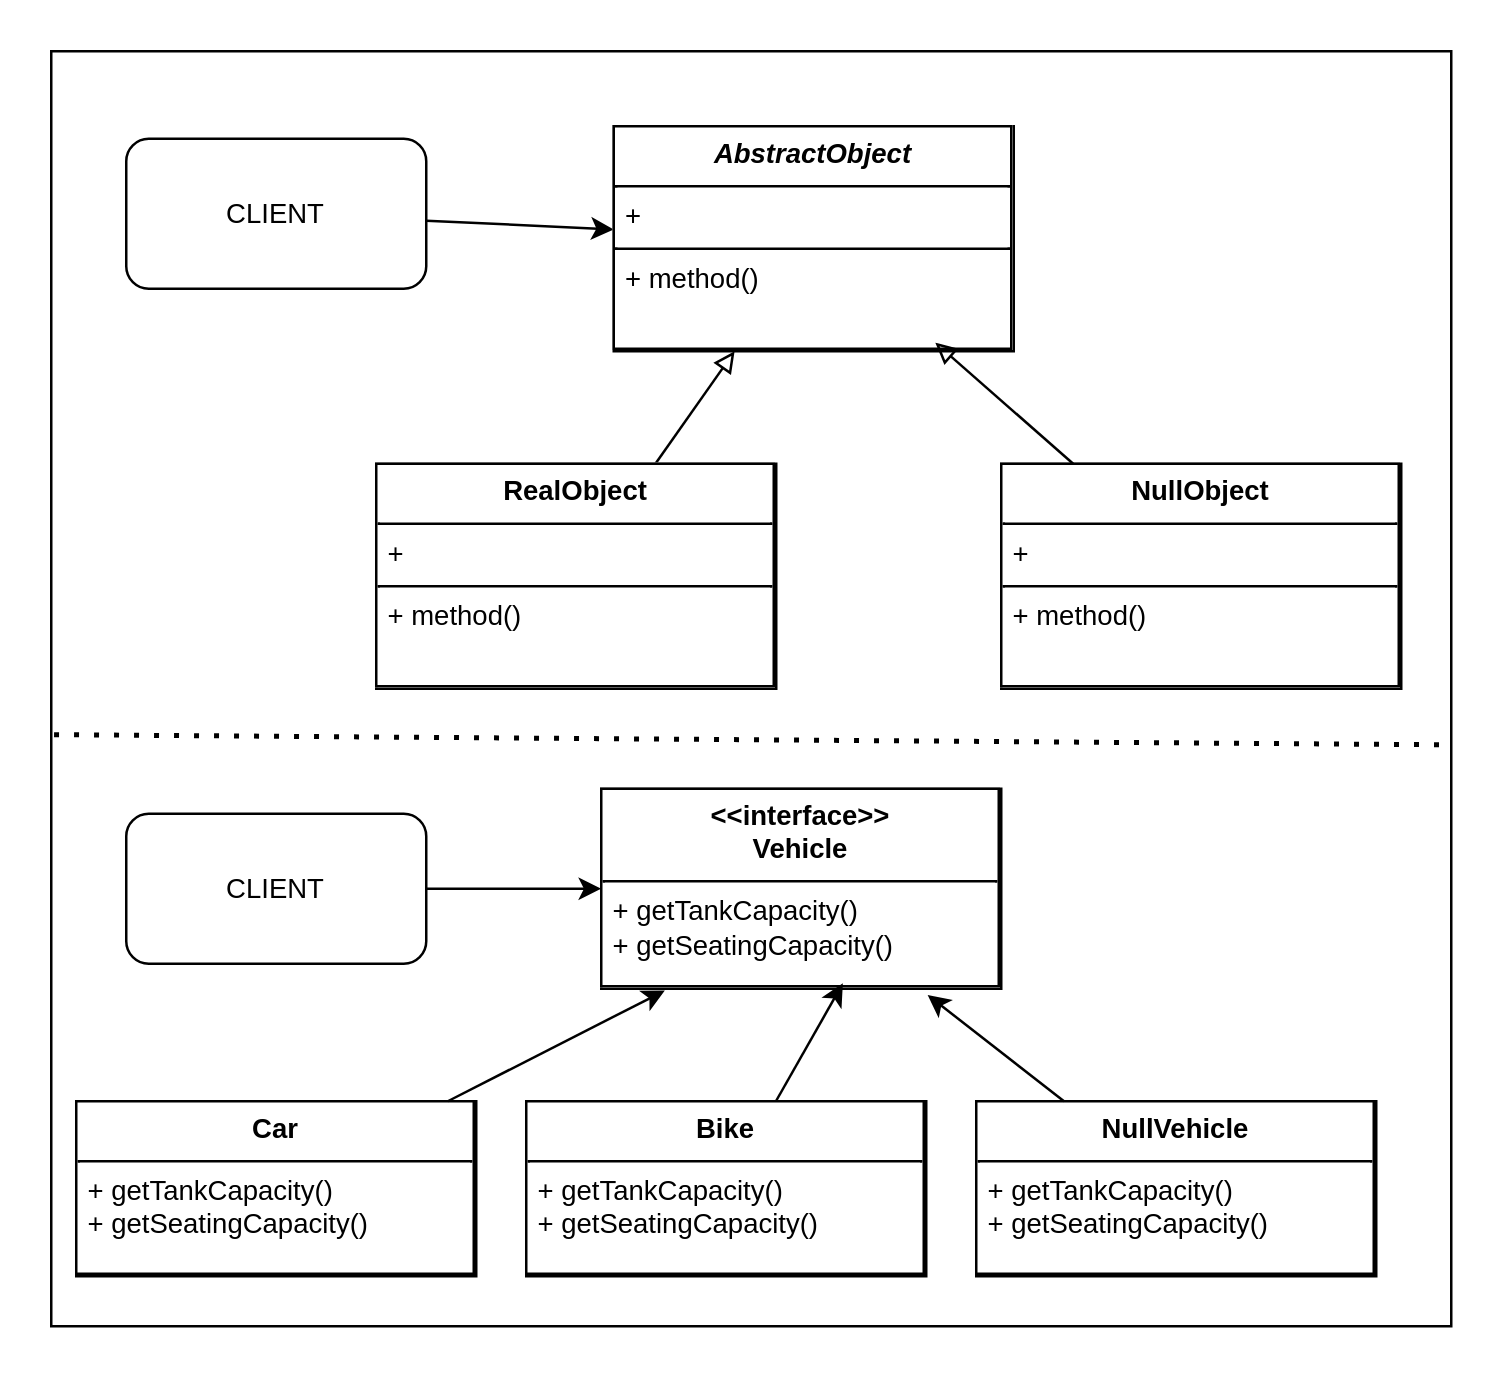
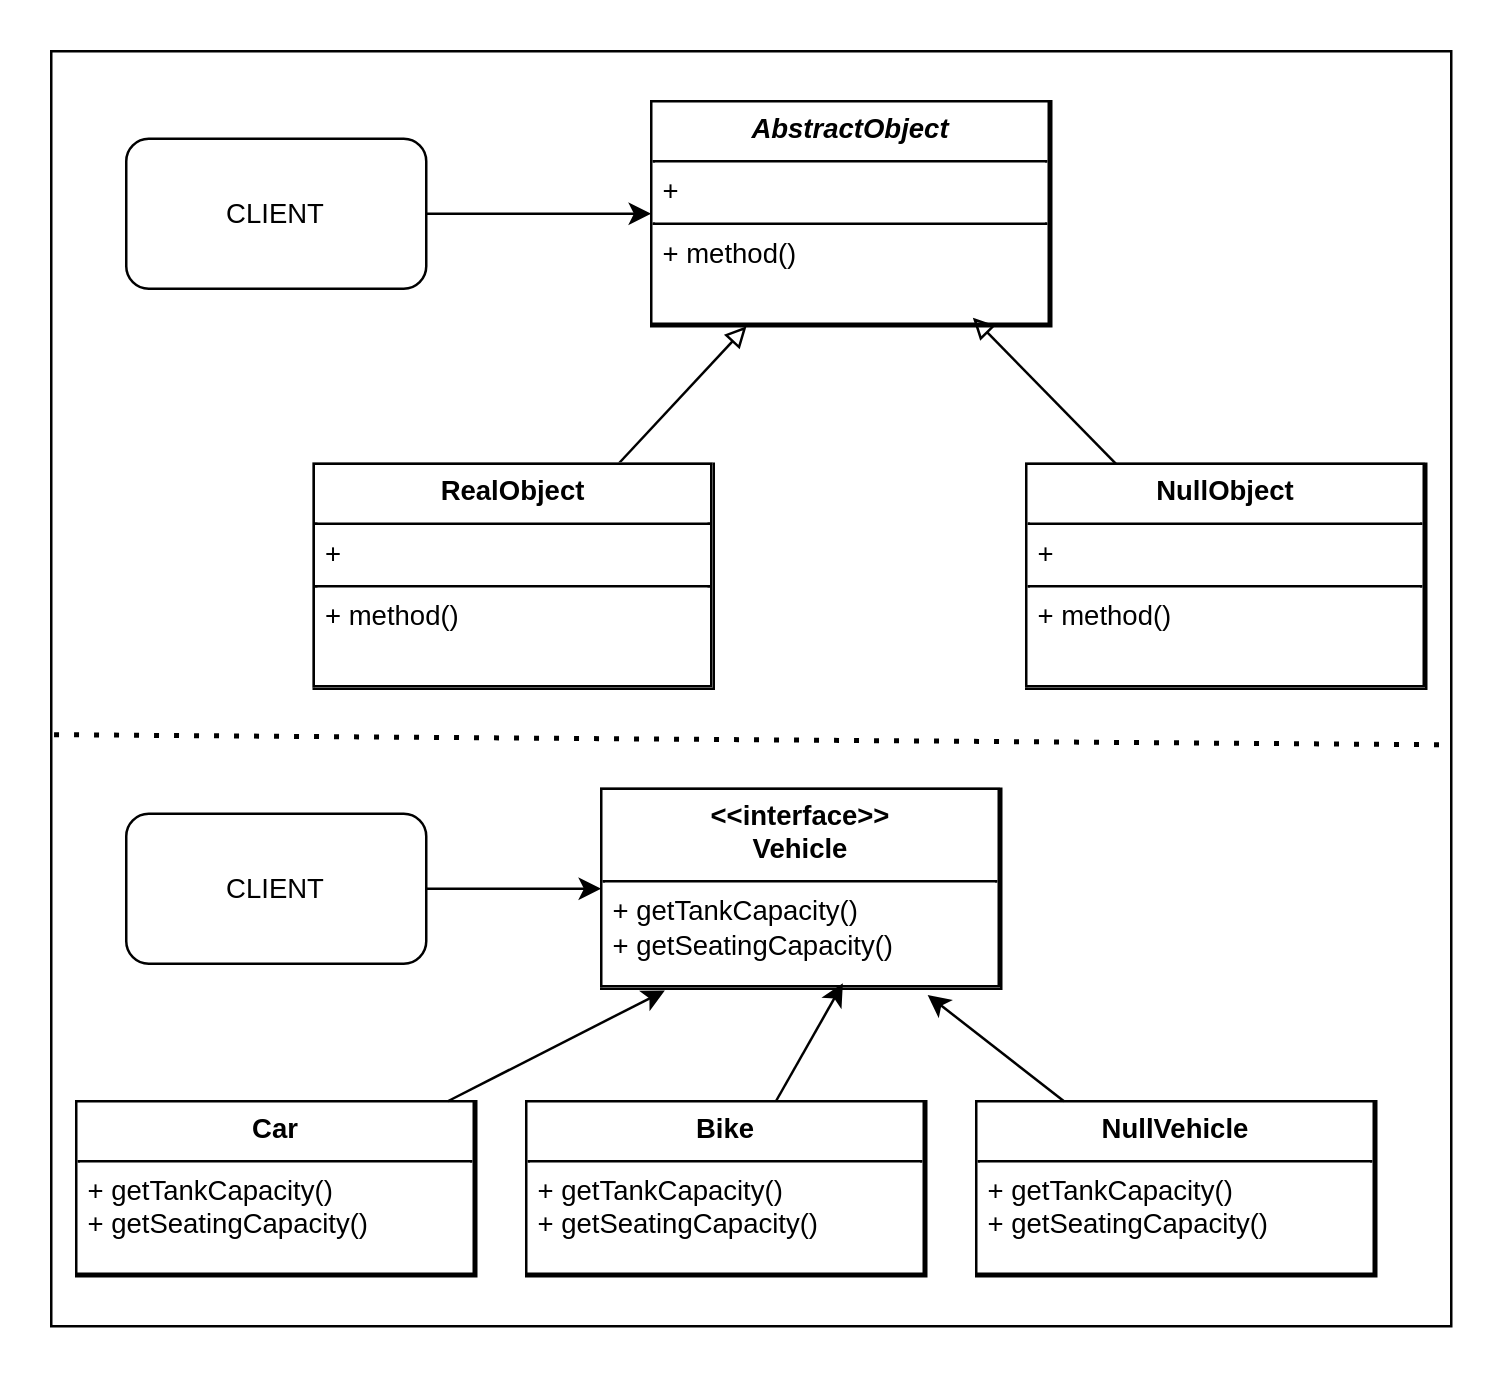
  <mxCell id="0" />
  <mxCell id="1" parent="0" />
  <mxCell id="2" value="" style="rounded=0;whiteSpace=wrap;html=1;strokeColor=default;align=left;verticalAlign=top;fontFamily=Helvetica;fontSize=11;fontColor=default;labelBorderColor=default;labelBackgroundColor=default;fillColor=default;" vertex="1" parent="1"><mxGeometry x="20" y="20" width="560" height="510" as="geometry" /></mxCell>
  <mxCell id="3" value="" style="edgeStyle=none;shape=connector;rounded=0;orthogonalLoop=1;jettySize=auto;html=1;strokeColor=default;align=center;verticalAlign=middle;fontFamily=Helvetica;fontSize=11;fontColor=default;labelBorderColor=default;labelBackgroundColor=default;endArrow=classic;" edge="1" parent="1" source="4" target="5"><mxGeometry relative="1" as="geometry" /></mxCell>
  <mxCell id="4" value="CLIENT" style="rounded=1;whiteSpace=wrap;html=1;fontFamily=Helvetica;fontSize=11;fontColor=default;labelBackgroundColor=default;" vertex="1" parent="1"><mxGeometry x="50" y="55" width="120" height="60" as="geometry" /></mxCell>
- <mxCell id="5" value="&lt;p style=&quot;margin:0px;margin-top:4px;text-align:center;&quot;&gt;&lt;b&gt;&lt;i&gt;AbstractObject&lt;/i&gt;&lt;/b&gt;&lt;/p&gt;&lt;hr size=&quot;1&quot; style=&quot;border-style:solid;&quot;&gt;&lt;p style=&quot;margin:0px;margin-left:4px;&quot;&gt;+&amp;nbsp;&lt;/p&gt;&lt;hr size=&quot;1&quot; style=&quot;border-style:solid;&quot;&gt;&lt;p style=&quot;margin:0px;margin-left:4px;&quot;&gt;+ method()&lt;/p&gt;" style="verticalAlign=top;align=left;overflow=fill;html=1;whiteSpace=wrap;fontFamily=Helvetica;fontSize=11;fontColor=default;labelBackgroundColor=default;labelBorderColor=default;" vertex="1" parent="1"><mxGeometry x="245" y="50" width="160" height="90" as="geometry" /></mxCell>
+ <mxCell id="5" value="&lt;p style=&quot;margin:0px;margin-top:4px;text-align:center;&quot;&gt;&lt;b&gt;&lt;i&gt;AbstractObject&lt;/i&gt;&lt;/b&gt;&lt;/p&gt;&lt;hr size=&quot;1&quot; style=&quot;border-style:solid;&quot;&gt;&lt;p style=&quot;margin:0px;margin-left:4px;&quot;&gt;+&amp;nbsp;&lt;/p&gt;&lt;hr size=&quot;1&quot; style=&quot;border-style:solid;&quot;&gt;&lt;p style=&quot;margin:0px;margin-left:4px;&quot;&gt;+ method()&lt;/p&gt;" style="verticalAlign=top;align=left;overflow=fill;html=1;whiteSpace=wrap;fontFamily=Helvetica;fontSize=11;fontColor=default;labelBackgroundColor=default;labelBorderColor=default;" vertex="1" parent="1"><mxGeometry x="260" y="40" width="160" height="90" as="geometry" /></mxCell>
  <mxCell id="6" style="edgeStyle=none;shape=connector;rounded=0;orthogonalLoop=1;jettySize=auto;html=1;strokeColor=default;align=center;verticalAlign=middle;fontFamily=Helvetica;fontSize=11;fontColor=default;labelBorderColor=default;labelBackgroundColor=default;endArrow=block;endFill=0;" edge="1" parent="1" source="7" target="5"><mxGeometry relative="1" as="geometry" /></mxCell>
- <mxCell id="7" value="&lt;p style=&quot;margin:0px;margin-top:4px;text-align:center;&quot;&gt;&lt;b&gt;RealObject&lt;/b&gt;&lt;/p&gt;&lt;hr size=&quot;1&quot; style=&quot;border-style:solid;&quot;&gt;&lt;p style=&quot;margin:0px;margin-left:4px;&quot;&gt;+&amp;nbsp;&lt;/p&gt;&lt;hr size=&quot;1&quot; style=&quot;border-style:solid;&quot;&gt;&lt;p style=&quot;margin:0px;margin-left:4px;&quot;&gt;+ method()&lt;/p&gt;" style="verticalAlign=top;align=left;overflow=fill;html=1;whiteSpace=wrap;fontFamily=Helvetica;fontSize=11;fontColor=default;labelBackgroundColor=default;labelBorderColor=default;" vertex="1" parent="1"><mxGeometry x="150" y="185" width="160" height="90" as="geometry" /></mxCell>
- <mxCell id="8" value="&lt;p style=&quot;margin:0px;margin-top:4px;text-align:center;&quot;&gt;&lt;b&gt;NullObject&lt;/b&gt;&lt;/p&gt;&lt;hr size=&quot;1&quot; style=&quot;border-style:solid;&quot;&gt;&lt;p style=&quot;margin:0px;margin-left:4px;&quot;&gt;+&amp;nbsp;&lt;/p&gt;&lt;hr size=&quot;1&quot; style=&quot;border-style:solid;&quot;&gt;&lt;p style=&quot;margin:0px;margin-left:4px;&quot;&gt;+ method()&lt;/p&gt;" style="verticalAlign=top;align=left;overflow=fill;html=1;whiteSpace=wrap;fontFamily=Helvetica;fontSize=11;fontColor=default;labelBackgroundColor=default;labelBorderColor=default;" vertex="1" parent="1"><mxGeometry x="400" y="185" width="160" height="90" as="geometry" /></mxCell>
+ <mxCell id="7" value="&lt;p style=&quot;margin:0px;margin-top:4px;text-align:center;&quot;&gt;&lt;b&gt;RealObject&lt;/b&gt;&lt;/p&gt;&lt;hr size=&quot;1&quot; style=&quot;border-style:solid;&quot;&gt;&lt;p style=&quot;margin:0px;margin-left:4px;&quot;&gt;+&amp;nbsp;&lt;/p&gt;&lt;hr size=&quot;1&quot; style=&quot;border-style:solid;&quot;&gt;&lt;p style=&quot;margin:0px;margin-left:4px;&quot;&gt;+ method()&lt;/p&gt;" style="verticalAlign=top;align=left;overflow=fill;html=1;whiteSpace=wrap;fontFamily=Helvetica;fontSize=11;fontColor=default;labelBackgroundColor=default;labelBorderColor=default;" vertex="1" parent="1"><mxGeometry x="125" y="185" width="160" height="90" as="geometry" /></mxCell>
+ <mxCell id="8" value="&lt;p style=&quot;margin:0px;margin-top:4px;text-align:center;&quot;&gt;&lt;b&gt;NullObject&lt;/b&gt;&lt;/p&gt;&lt;hr size=&quot;1&quot; style=&quot;border-style:solid;&quot;&gt;&lt;p style=&quot;margin:0px;margin-left:4px;&quot;&gt;+&amp;nbsp;&lt;/p&gt;&lt;hr size=&quot;1&quot; style=&quot;border-style:solid;&quot;&gt;&lt;p style=&quot;margin:0px;margin-left:4px;&quot;&gt;+ method()&lt;/p&gt;" style="verticalAlign=top;align=left;overflow=fill;html=1;whiteSpace=wrap;fontFamily=Helvetica;fontSize=11;fontColor=default;labelBackgroundColor=default;labelBorderColor=default;" vertex="1" parent="1"><mxGeometry x="410" y="185" width="160" height="90" as="geometry" /></mxCell>
  <mxCell id="9" style="edgeStyle=none;shape=connector;rounded=0;orthogonalLoop=1;jettySize=auto;html=1;entryX=0.804;entryY=0.962;entryDx=0;entryDy=0;entryPerimeter=0;strokeColor=default;align=center;verticalAlign=middle;fontFamily=Helvetica;fontSize=11;fontColor=default;labelBorderColor=default;labelBackgroundColor=default;endArrow=block;endFill=0;" edge="1" parent="1" source="8" target="5"><mxGeometry relative="1" as="geometry" /></mxCell>
  <mxCell id="10" value="&lt;p style=&quot;margin:0px;margin-top:4px;text-align:center;&quot;&gt;&lt;b&gt;&amp;lt;&amp;lt;interface&amp;gt;&amp;gt;&lt;br&gt;Vehicle&lt;/b&gt;&lt;/p&gt;&lt;hr size=&quot;1&quot; style=&quot;border-style:solid;&quot;&gt;&lt;p style=&quot;margin:0px;margin-left:4px;&quot;&gt;+&amp;nbsp;&lt;span style=&quot;color: light-dark(rgb(0, 0, 0), rgb(255, 255, 255)); background-color: light-dark(#ffffff, var(--ge-dark-color, #121212));&quot;&gt;getTankCapacity()&lt;/span&gt;&lt;br&gt;&lt;/p&gt;&lt;p style=&quot;margin: 0px 0px 0px 4px;&quot;&gt;&lt;span style=&quot;color: light-dark(rgb(0, 0, 0), rgb(255, 255, 255));&quot;&gt;+&amp;nbsp;&lt;/span&gt;getSeatingCapacity()&lt;/p&gt;" style="verticalAlign=top;align=left;overflow=fill;html=1;whiteSpace=wrap;fontFamily=Helvetica;fontSize=11;fontColor=default;labelBackgroundColor=default;labelBorderColor=default;" vertex="1" parent="1"><mxGeometry x="240" y="315" width="160" height="80" as="geometry" /></mxCell>
  <mxCell id="11" value="&lt;p style=&quot;margin:0px;margin-top:4px;text-align:center;&quot;&gt;&lt;b&gt;Car&lt;/b&gt;&lt;span style=&quot;background-color: rgb(236, 236, 236); color: rgba(0, 0, 0, 0); font-family: monospace; font-size: 0px; text-wrap-mode: nowrap; text-align: left;&quot;&gt;%3CmxGraphModel%3E%3Croot%3E%3CmxCell%20id%3D%220%22%2F%3E%3CmxCell%20id%3D%221%22%20parent%3D%220%22%2F%3E%3CmxCell%20id%3D%222%22%20value%3D%22%26lt%3Bp%20style%3D%26quot%3Bmargin%3A0px%3Bmargin-top%3A4px%3Btext-align%3Acenter%3B%26quot%3B%26gt%3B%26lt%3Bb%26gt%3BRealObject%26lt%3B%2Fb%26gt%3B%26lt%3B%2Fp%26gt%3B%26lt%3Bhr%20size%3D%26quot%3B1%26quot%3B%20style%3D%26quot%3Bborder-style%3Asolid%3B%26quot%3B%26gt%3B%26lt%3Bp%20style%3D%26quot%3Bmargin%3A0px%3Bmargin-left%3A4px%3B%26quot%3B%26gt%3B%2B%26amp%3Bnbsp%3B%26lt%3B%2Fp%26gt%3B%26lt%3Bhr%20size%3D%26quot%3B1%26quot%3B%20style%3D%26quot%3Bborder-style%3Asolid%3B%26quot%3B%26gt%3B%26lt%3Bp%20style%3D%26quot%3Bmargin%3A0px%3Bmargin-left%3A4px%3B%26quot%3B%26gt%3B%2B%20method()%26lt%3B%2Fp%26gt%3B%22%20style%3D%22verticalAlign%3Dtop%3Balign%3Dleft%3Boverflow%3Dfill%3Bhtml%3D1%3BwhiteSpace%3Dwrap%3BfontFamily%3DHelvetica%3BfontSize%3D11%3BfontColor%3Ddefault%3BlabelBackgroundColor%3Ddefault%3BlabelBorderColor%3Ddefault%3B%22%20vertex%3D%221%22%20parent%3D%221%22%3E%3CmxGeometry%20x%3D%22-920%22%20y%3D%22710%22%20width%3D%22160%22%20height%3D%2290%22%20as%3D%22geometry%22%2F%3E%3C%2FmxCell%3E%3C%2Froot%3E%3C%2FmxGraphModel%3E&lt;/span&gt;&lt;/p&gt;&lt;hr size=&quot;1&quot; style=&quot;border-style:solid;&quot;&gt;&lt;p style=&quot;margin:0px;margin-left:4px;&quot;&gt;&lt;span style=&quot;background-color: light-dark(#ffffff, var(--ge-dark-color, #121212)); color: light-dark(rgb(0, 0, 0), rgb(255, 255, 255));&quot;&gt;+ getTankCapacity()&lt;/span&gt;&lt;/p&gt;&lt;p style=&quot;margin:0px;margin-left:4px;&quot;&gt;&lt;span style=&quot;background-color: light-dark(#ffffff, var(--ge-dark-color, #121212)); color: light-dark(rgb(0, 0, 0), rgb(255, 255, 255));&quot;&gt;+&amp;nbsp;&lt;/span&gt;&lt;span style=&quot;background-color: light-dark(#ffffff, var(--ge-dark-color, #121212));&quot;&gt;getSeatingCapacity()&lt;/span&gt;&lt;/p&gt;" style="verticalAlign=top;align=left;overflow=fill;html=1;whiteSpace=wrap;fontFamily=Helvetica;fontSize=11;fontColor=default;labelBackgroundColor=default;labelBorderColor=default;" vertex="1" parent="1"><mxGeometry x="30" y="440" width="160" height="70" as="geometry" /></mxCell>
  <mxCell id="12" value="&lt;p style=&quot;margin:0px;margin-top:4px;text-align:center;&quot;&gt;&lt;b&gt;Bike&lt;/b&gt;&lt;span style=&quot;background-color: rgb(236, 236, 236); color: rgba(0, 0, 0, 0); font-family: monospace; font-size: 0px; text-wrap-mode: nowrap; text-align: left;&quot;&gt;%3CmxGraphModel%3E%3Croot%3E%3CmxCell%20id%3D%220%22%2F%3E%3CmxCell%20id%3D%221%22%20parent%3D%220%22%2F%3E%3CmxCell%20id%3D%222%22%20value%3D%22%26lt%3Bp%20style%3D%26quot%3Bmargin%3A0px%3Bmargin-top%3A4px%3Btext-align%3Acenter%3B%26quot%3B%26gt%3B%26lt%3Bb%26gt%3BRealObject%26lt%3B%2Fb%26gt%3B%26lt%3B%2Fp%26gt%3B%26lt%3Bhr%20size%3D%26quot%3B1%26quot%3B%20style%3D%26quot%3Bborder-style%3Asolid%3B%26quot%3B%26gt%3B%26lt%3Bp%20style%3D%26quot%3Bmargin%3A0px%3Bmargin-left%3A4px%3B%26quot%3B%26gt%3B%2B%26amp%3Bnbsp%3B%26lt%3B%2Fp%26gt%3B%26lt%3Bhr%20size%3D%26quot%3B1%26quot%3B%20style%3D%26quot%3Bborder-style%3Asolid%3B%26quot%3B%26gt%3B%26lt%3Bp%20style%3D%26quot%3Bmargin%3A0px%3Bmargin-left%3A4px%3B%26quot%3B%26gt%3B%2B%20method()%26lt%3B%2Fp%26gt%3B%22%20style%3D%22verticalAlign%3Dtop%3Balign%3Dleft%3Boverflow%3Dfill%3Bhtml%3D1%3BwhiteSpace%3Dwrap%3BfontFamily%3DHelvetica%3BfontSize%3D11%3BfontColor%3Ddefault%3BlabelBackgroundColor%3Ddefault%3BlabelBorderColor%3Ddefault%3B%22%20vertex%3D%221%22%20parent%3D%221%22%3E%3CmxGeometry%20x%3D%22-920%22%20y%3D%22710%22%20width%3D%22160%22%20height%3D%2290%22%20as%3D%22geometry%22%2F%3E%3C%2FmxCell%3E%3C%2Froot%3E%3C%2FmxGraphModel%3E&lt;/span&gt;&lt;/p&gt;&lt;hr size=&quot;1&quot; style=&quot;border-style:solid;&quot;&gt;&lt;p style=&quot;margin:0px;margin-left:4px;&quot;&gt;&lt;/p&gt;&lt;p style=&quot;margin: 0px 0px 0px 4px;&quot;&gt;&lt;span style=&quot;color: light-dark(rgb(0, 0, 0), rgb(255, 255, 255));&quot;&gt;+ getTankCapacity()&lt;/span&gt;&lt;/p&gt;&lt;p style=&quot;margin: 0px 0px 0px 4px;&quot;&gt;&lt;span style=&quot;color: light-dark(rgb(0, 0, 0), rgb(255, 255, 255));&quot;&gt;+&amp;nbsp;&lt;/span&gt;getSeatingCapacity()&lt;/p&gt;" style="verticalAlign=top;align=left;overflow=fill;html=1;whiteSpace=wrap;fontFamily=Helvetica;fontSize=11;fontColor=default;labelBackgroundColor=default;labelBorderColor=default;" vertex="1" parent="1"><mxGeometry x="210" y="440" width="160" height="70" as="geometry" /></mxCell>
  <mxCell id="13" value="&lt;p style=&quot;margin: 4px 0px 0px; text-align: center;&quot;&gt;&lt;b&gt;NullVehicle&lt;/b&gt;&lt;span style=&quot;background-color: rgb(236, 236, 236); color: rgba(0, 0, 0, 0); font-family: monospace; font-size: 0px; text-wrap-mode: nowrap; text-align: left;&quot;&gt;%3CmxGraphModel%3E%3Croot%3E%3CmxCell%20id%3D%220%22%2F%3E%3CmxCell%20id%3D%221%22%20parent%3D%220%22%2F%3E%3CmxCell%20id%3D%222%22%20value%3D%22%26lt%3Bp%20style%3D%26quot%3Bmargin%3A0px%3Bmargin-top%3A4px%3Btext-align%3Acenter%3B%26quot%3B%26gt%3B%26lt%3Bb%26gt%3BRealObject%26lt%3B%2Fb%26gt%3B%26lt%3B%2Fp%26gt%3B%26lt%3Bhr%20size%3D%26quot%3B1%26quot%3B%20style%3D%26quot%3Bborder-style%3Asolid%3B%26quot%3B%26gt%3B%26lt%3Bp%20style%3D%26quot%3Bmargin%3A0px%3Bmargin-left%3A4px%3B%26quot%3B%26gt%3B%2B%26amp%3Bnbsp%3B%26lt%3B%2Fp%26gt%3B%26lt%3Bhr%20size%3D%26quot%3B1%26quot%3B%20style%3D%26quot%3Bborder-style%3Asolid%3B%26quot%3B%26gt%3B%26lt%3Bp%20style%3D%26quot%3Bmargin%3A0px%3Bmargin-left%3A4px%3B%26quot%3B%26gt%3B%2B%20method()%26lt%3B%2Fp%26gt%3B%22%20style%3D%22verticalAlign%3Dtop%3Balign%3Dleft%3Boverflow%3Dfill%3Bhtml%3D1%3BwhiteSpace%3Dwrap%3BfontFamily%3DHelvetica%3BfontSize%3D11%3BfontColor%3Ddefault%3BlabelBackgroundColor%3Ddefault%3BlabelBorderColor%3Ddefault%3B%22%20vertex%3D%221%22%20parent%3D%221%22%3E%3CmxGeometry%20x%3D%22-920%22%20y%3D%22710%22%20width%3D%22160%22%20height%3D%2290%22%20as%3D%22geometry%22%2F%3E%3C%2FmxCell%3E%3C%2Froot%3E%3C%2FmxGraphModel%3E&lt;/span&gt;&lt;/p&gt;&lt;hr style=&quot;border-style: solid;&quot; size=&quot;1&quot;&gt;&lt;p style=&quot;margin: 0px 0px 0px 4px;&quot;&gt;&lt;/p&gt;&lt;p style=&quot;margin: 0px 0px 0px 4px;&quot;&gt;&lt;span style=&quot;color: light-dark(rgb(0, 0, 0), rgb(255, 255, 255));&quot;&gt;+ getTankCapacity()&lt;/span&gt;&lt;/p&gt;&lt;p style=&quot;margin: 0px 0px 0px 4px;&quot;&gt;&lt;span style=&quot;color: light-dark(rgb(0, 0, 0), rgb(255, 255, 255));&quot;&gt;+&amp;nbsp;&lt;/span&gt;getSeatingCapacity()&lt;/p&gt;" style="verticalAlign=top;align=left;overflow=fill;html=1;whiteSpace=wrap;fontFamily=Helvetica;fontSize=11;fontColor=default;labelBackgroundColor=default;labelBorderColor=default;" vertex="1" parent="1"><mxGeometry x="390" y="440" width="160" height="70" as="geometry" /></mxCell>
  <mxCell id="14" style="edgeStyle=none;shape=connector;rounded=0;orthogonalLoop=1;jettySize=auto;html=1;entryX=0.159;entryY=1.009;entryDx=0;entryDy=0;entryPerimeter=0;strokeColor=default;align=center;verticalAlign=middle;fontFamily=Helvetica;fontSize=11;fontColor=default;labelBorderColor=default;labelBackgroundColor=default;endArrow=classic;" edge="1" parent="1" source="11" target="10"><mxGeometry relative="1" as="geometry" /></mxCell>
  <mxCell id="15" style="edgeStyle=none;shape=connector;rounded=0;orthogonalLoop=1;jettySize=auto;html=1;entryX=0.604;entryY=0.973;entryDx=0;entryDy=0;entryPerimeter=0;strokeColor=default;align=center;verticalAlign=middle;fontFamily=Helvetica;fontSize=11;fontColor=default;labelBorderColor=default;labelBackgroundColor=default;endArrow=classic;" edge="1" parent="1" source="12" target="10"><mxGeometry relative="1" as="geometry" /></mxCell>
  <mxCell id="16" style="edgeStyle=none;shape=connector;rounded=0;orthogonalLoop=1;jettySize=auto;html=1;entryX=0.816;entryY=1.031;entryDx=0;entryDy=0;entryPerimeter=0;strokeColor=default;align=center;verticalAlign=middle;fontFamily=Helvetica;fontSize=11;fontColor=default;labelBorderColor=default;labelBackgroundColor=default;endArrow=classic;" edge="1" parent="1" source="13" target="10"><mxGeometry relative="1" as="geometry" /></mxCell>
  <mxCell id="17" value="" style="edgeStyle=none;shape=connector;rounded=0;orthogonalLoop=1;jettySize=auto;html=1;strokeColor=default;align=center;verticalAlign=middle;fontFamily=Helvetica;fontSize=11;fontColor=default;labelBorderColor=default;labelBackgroundColor=default;endArrow=classic;" edge="1" parent="1" source="18" target="10"><mxGeometry relative="1" as="geometry" /></mxCell>
  <mxCell id="18" value="CLIENT" style="rounded=1;whiteSpace=wrap;html=1;fontFamily=Helvetica;fontSize=11;fontColor=default;labelBackgroundColor=default;" vertex="1" parent="1"><mxGeometry x="50" y="325" width="120" height="60" as="geometry" /></mxCell>
  <mxCell id="19" value="" style="endArrow=none;dashed=1;html=1;dashPattern=1 3;strokeWidth=2;rounded=0;strokeColor=default;align=center;verticalAlign=middle;fontFamily=Helvetica;fontSize=11;fontColor=default;labelBorderColor=default;labelBackgroundColor=default;exitX=0.002;exitY=0.536;exitDx=0;exitDy=0;exitPerimeter=0;entryX=0.999;entryY=0.544;entryDx=0;entryDy=0;entryPerimeter=0;" edge="1" parent="1" source="2" target="2"><mxGeometry width="50" height="50" relative="1" as="geometry"><mxPoint x="260" y="330" as="sourcePoint" /><mxPoint x="310" y="280" as="targetPoint" /></mxGeometry></mxCell>
